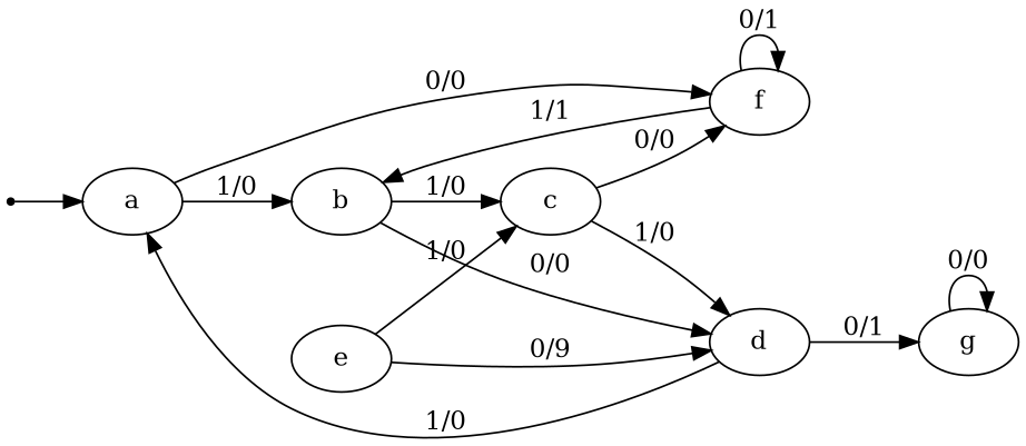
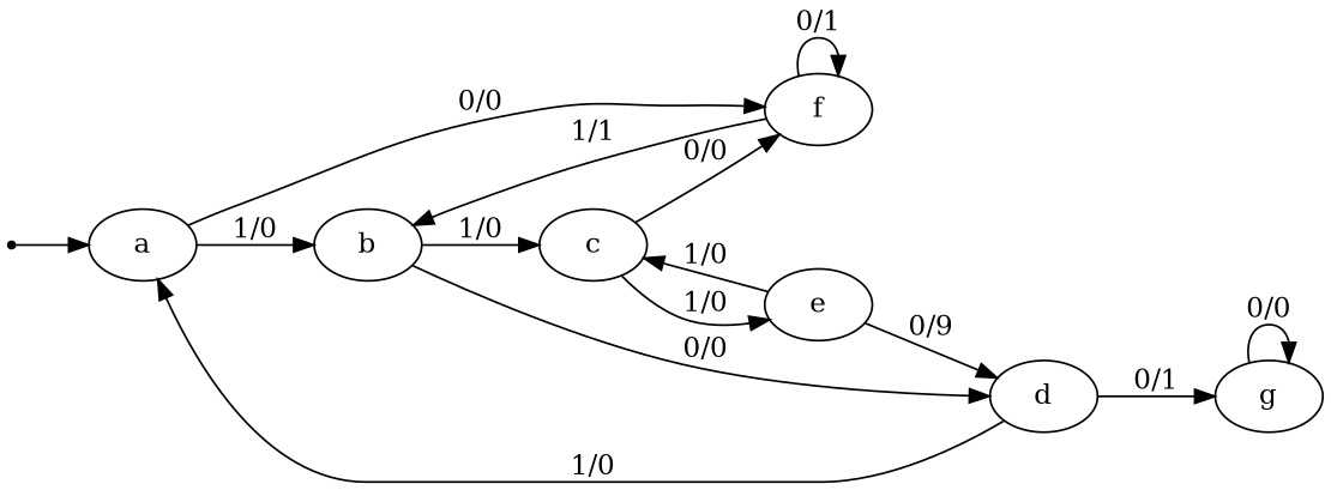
  digraph {
    rankdir=LR
    INIT [shape=point]
    n2 [label=a]
    n3 [label=b]
    n4 [label=f]
    n5 [label=c]
    n6 [label=d]
    n7 [label=e]
    n8 [label=g]
    INIT -> n2
    n2 -> n3 [label="1/0"]
    n2 -> n4 [label="0/0"]
    n3 -> n5 [label="1/0"]
    n3 -> n6 [label="0/0"]
    n4 -> n3 [label="1/1"]
    n4 -> n4 [label="0/1"]
    n5 -> n4 [label="0/0"]
-   n5 -> n6 [label="1/0"]
+   n5 -> n7 [label="1/0"]
    n6 -> n2 [label="1/0"]
    n6 -> n8 [label="0/1"]
    n7 -> n5 [label="1/0"]
    n7 -> n6 [label="0/9"]
    n8 -> n8 [label="0/0"]
  }
